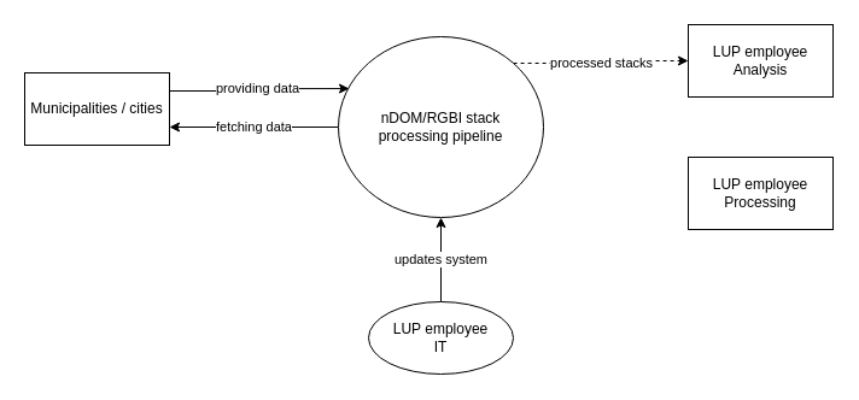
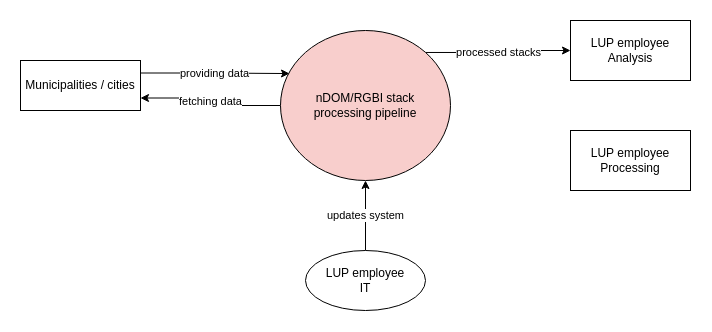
  <mxCell id="0" />
  <mxCell id="1" parent="0" />
  <mxCell id="2" value="providing data" style="edgeStyle=orthogonalEdgeStyle;rounded=0;orthogonalLoop=1;jettySize=auto;html=1;exitX=1;exitY=0.25;exitDx=0;exitDy=0;entryX=0.053;entryY=0.287;entryDx=0;entryDy=0;entryPerimeter=0;" edge="1" parent="1" source="3" target="6"><mxGeometry relative="1" as="geometry" /></mxCell>
- <mxCell id="3" value="Municipalities / cities" style="rounded=0;whiteSpace=wrap;html=1;" vertex="1" parent="1"><mxGeometry x="20" y="60" width="120" height="60" as="geometry" /></mxCell>
+ <mxCell id="3" value="Municipalities / cities" style="rounded=0;whiteSpace=wrap;html=1;" vertex="1" parent="1"><mxGeometry x="20" y="60" width="120" height="50" as="geometry" /></mxCell>
  <mxCell id="4" value="fetching data" style="edgeStyle=orthogonalEdgeStyle;rounded=0;orthogonalLoop=1;jettySize=auto;html=1;exitX=0;exitY=0.5;exitDx=0;exitDy=0;entryX=1;entryY=0.75;entryDx=0;entryDy=0;" edge="1" parent="1" source="6" target="3"><mxGeometry relative="1" as="geometry" /></mxCell>
- <mxCell id="5" value="processed stacks" style="edgeStyle=orthogonalEdgeStyle;rounded=0;orthogonalLoop=1;jettySize=auto;html=1;exitX=1;exitY=0;exitDx=0;exitDy=0;entryX=0;entryY=0.5;entryDx=0;entryDy=0;dashed=1;" edge="1" parent="1" source="6" target="8"><mxGeometry relative="1" as="geometry" /></mxCell>
- <mxCell id="6" value="nDOM/RGBI stack&lt;br&gt;processing pipeline" style="ellipse;whiteSpace=wrap;html=1;" vertex="1" parent="1"><mxGeometry x="280" y="30" width="170" height="150" as="geometry" /></mxCell>
+ <mxCell id="5" value="processed stacks" style="edgeStyle=orthogonalEdgeStyle;rounded=0;orthogonalLoop=1;jettySize=auto;html=1;exitX=1;exitY=0;exitDx=0;exitDy=0;entryX=0;entryY=0.5;entryDx=0;entryDy=0;" edge="1" parent="1" source="6" target="8"><mxGeometry relative="1" as="geometry" /></mxCell>
+ <mxCell id="6" value="nDOM/RGBI stack&lt;br&gt;processing pipeline" style="ellipse;whiteSpace=wrap;html=1;fillColor=#f8cecc;" vertex="1" parent="1"><mxGeometry x="280" y="30" width="170" height="150" as="geometry" /></mxCell>
  <mxCell id="7" value="LUP employee&lt;br&gt;Processing" style="rounded=0;whiteSpace=wrap;html=1;" vertex="1" parent="1"><mxGeometry x="570" y="130" width="120" height="60" as="geometry" /></mxCell>
  <mxCell id="8" value="LUP employee&lt;br&gt;Analysis" style="rounded=0;whiteSpace=wrap;html=1;" vertex="1" parent="1"><mxGeometry x="570" y="20" width="120" height="60" as="geometry" /></mxCell>
  <mxCell id="9" value="updates system" style="edgeStyle=orthogonalEdgeStyle;rounded=0;orthogonalLoop=1;jettySize=auto;html=1;exitX=0.5;exitY=0;exitDx=0;exitDy=0;entryX=0.5;entryY=1;entryDx=0;entryDy=0;" edge="1" parent="1" source="10" target="6"><mxGeometry relative="1" as="geometry" /></mxCell>
  <mxCell id="10" value="LUP employee&lt;br&gt;IT" style="ellipse;whiteSpace=wrap;html=1;" vertex="1" parent="1"><mxGeometry x="305" y="250" width="120" height="60" as="geometry" /></mxCell>
